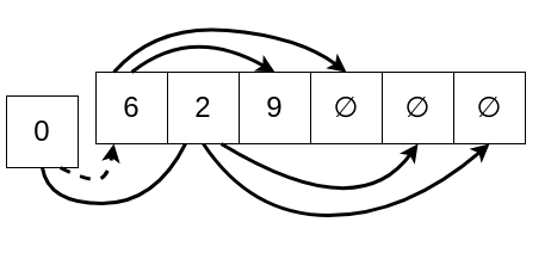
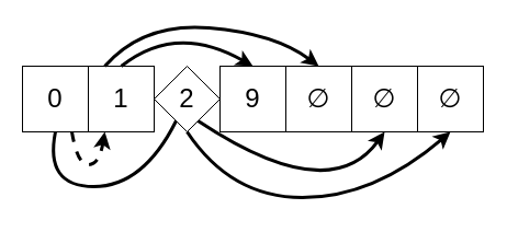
  <mxCell id="0" />
  <mxCell id="1" parent="0" />
- <mxCell id="2" value="0" style="rounded=0;whiteSpace=wrap;html=1;fontSize=24;" parent="1" vertex="1"><mxGeometry x="5" y="80" width="60" height="60" as="geometry" /></mxCell>
- <mxCell id="3" value="6" style="rounded=0;whiteSpace=wrap;html=1;fontSize=24;" parent="1" vertex="1"><mxGeometry x="80" y="60" width="60" height="60" as="geometry" /></mxCell>
- <mxCell id="4" value="2" style="rounded=0;whiteSpace=wrap;html=1;fontSize=24;" parent="1" vertex="1"><mxGeometry x="140" y="60" width="60" height="60" as="geometry" /></mxCell>
+ <mxCell id="2" value="0" style="rounded=0;whiteSpace=wrap;html=1;fontSize=24;" parent="1" vertex="1"><mxGeometry y="60" width="60" height="60" as="geometry" x="20" /></mxCell>
+ <mxCell id="3" value="1" style="rounded=0;whiteSpace=wrap;html=1;fontSize=24;" parent="1" vertex="1"><mxGeometry x="80" y="60" width="60" height="60" as="geometry" /></mxCell>
+ <mxCell id="4" value="2" style="rhombus;whiteSpace=wrap;html=1;fontSize=24;" parent="1" vertex="1"><mxGeometry x="140" y="60" width="60" height="60" as="geometry" /></mxCell>
  <mxCell id="5" value="9" style="rounded=0;whiteSpace=wrap;html=1;fontSize=24;" parent="1" vertex="1"><mxGeometry x="200" y="60" width="60" height="60" as="geometry" /></mxCell>
  <mxCell id="6" value="∅" style="rounded=0;whiteSpace=wrap;html=1;fontSize=24;" parent="1" vertex="1"><mxGeometry x="260" y="60" width="60" height="60" as="geometry" /></mxCell>
  <mxCell id="7" value="∅" style="rounded=0;whiteSpace=wrap;html=1;fontSize=24;" parent="1" vertex="1"><mxGeometry x="320" y="60" width="60" height="60" as="geometry" /></mxCell>
  <mxCell id="8" value="∅" style="rounded=0;whiteSpace=wrap;html=1;fontSize=24;" parent="1" vertex="1"><mxGeometry x="380" y="60" width="60" height="60" as="geometry" /></mxCell>
  <mxCell id="9" value="" style="curved=1;endArrow=classic;html=1;rounded=0;entryX=0.25;entryY=1;entryDx=0;entryDy=0;exitX=0.75;exitY=1;exitDx=0;exitDy=0;strokeWidth=3;dashed=1;" parent="1" source="2" target="3" edge="1"><mxGeometry width="50" height="50" relative="1" as="geometry"><mxPoint x="120" y="150" as="sourcePoint" /><mxPoint x="70" y="200" as="targetPoint" /><Array as="points"><mxPoint x="70" y="150" /><mxPoint x="90" y="150" /></Array></mxGeometry></mxCell>
  <mxCell id="10" value="" style="curved=1;endArrow=none;html=1;rounded=0;exitX=0.5;exitY=1;exitDx=0;exitDy=0;entryX=0.25;entryY=1;entryDx=0;entryDy=0;strokeWidth=3;" parent="1" source="2" target="4" edge="1"><mxGeometry width="50" height="50" relative="1" as="geometry"><mxPoint x="90" y="170" as="sourcePoint" /><mxPoint x="40" y="220" as="targetPoint" /><Array as="points"><mxPoint x="40" y="170" /><mxPoint x="130" y="170" /></Array></mxGeometry></mxCell>
  <mxCell id="11" value="" style="curved=1;endArrow=classic;html=1;rounded=0;exitX=0.5;exitY=0;exitDx=0;exitDy=0;entryX=0.5;entryY=0;entryDx=0;entryDy=0;strokeWidth=3;" parent="1" source="3" target="5" edge="1"><mxGeometry width="50" height="50" relative="1" as="geometry"><mxPoint x="200" y="10" as="sourcePoint" /><mxPoint x="150" y="60" as="targetPoint" /><Array as="points"><mxPoint x="160" y="20" /></Array></mxGeometry></mxCell>
  <mxCell id="12" value="" style="curved=1;endArrow=classic;html=1;rounded=0;entryX=0.5;entryY=0;entryDx=0;entryDy=0;exitX=0.25;exitY=0;exitDx=0;exitDy=0;strokeWidth=3;" parent="1" source="3" target="6" edge="1"><mxGeometry width="50" height="50" relative="1" as="geometry"><mxPoint x="260" y="0" as="sourcePoint" /><mxPoint x="210" y="50" as="targetPoint" /><Array as="points"><mxPoint x="130" y="20" /><mxPoint x="250" y="30" /></Array></mxGeometry></mxCell>
  <mxCell id="13" value="" style="curved=1;endArrow=classic;html=1;rounded=0;entryX=0.5;entryY=1;entryDx=0;entryDy=0;exitX=0.75;exitY=1;exitDx=0;exitDy=0;strokeWidth=3;" parent="1" source="4" target="7" edge="1"><mxGeometry width="50" height="50" relative="1" as="geometry"><mxPoint x="300" y="140" as="sourcePoint" /><mxPoint x="250" y="190" as="targetPoint" /><Array as="points"><mxPoint x="300" y="190" /></Array></mxGeometry></mxCell>
  <mxCell id="14" value="" style="curved=1;endArrow=classic;html=1;rounded=0;exitX=0.5;exitY=1;exitDx=0;exitDy=0;entryX=0.5;entryY=1;entryDx=0;entryDy=0;strokeWidth=3;" parent="1" source="4" target="8" edge="1"><mxGeometry width="50" height="50" relative="1" as="geometry"><mxPoint x="250" y="180" as="sourcePoint" /><mxPoint x="200" y="230" as="targetPoint" /><Array as="points"><mxPoint x="210" y="180" /><mxPoint x="340" y="180" /></Array></mxGeometry></mxCell>
